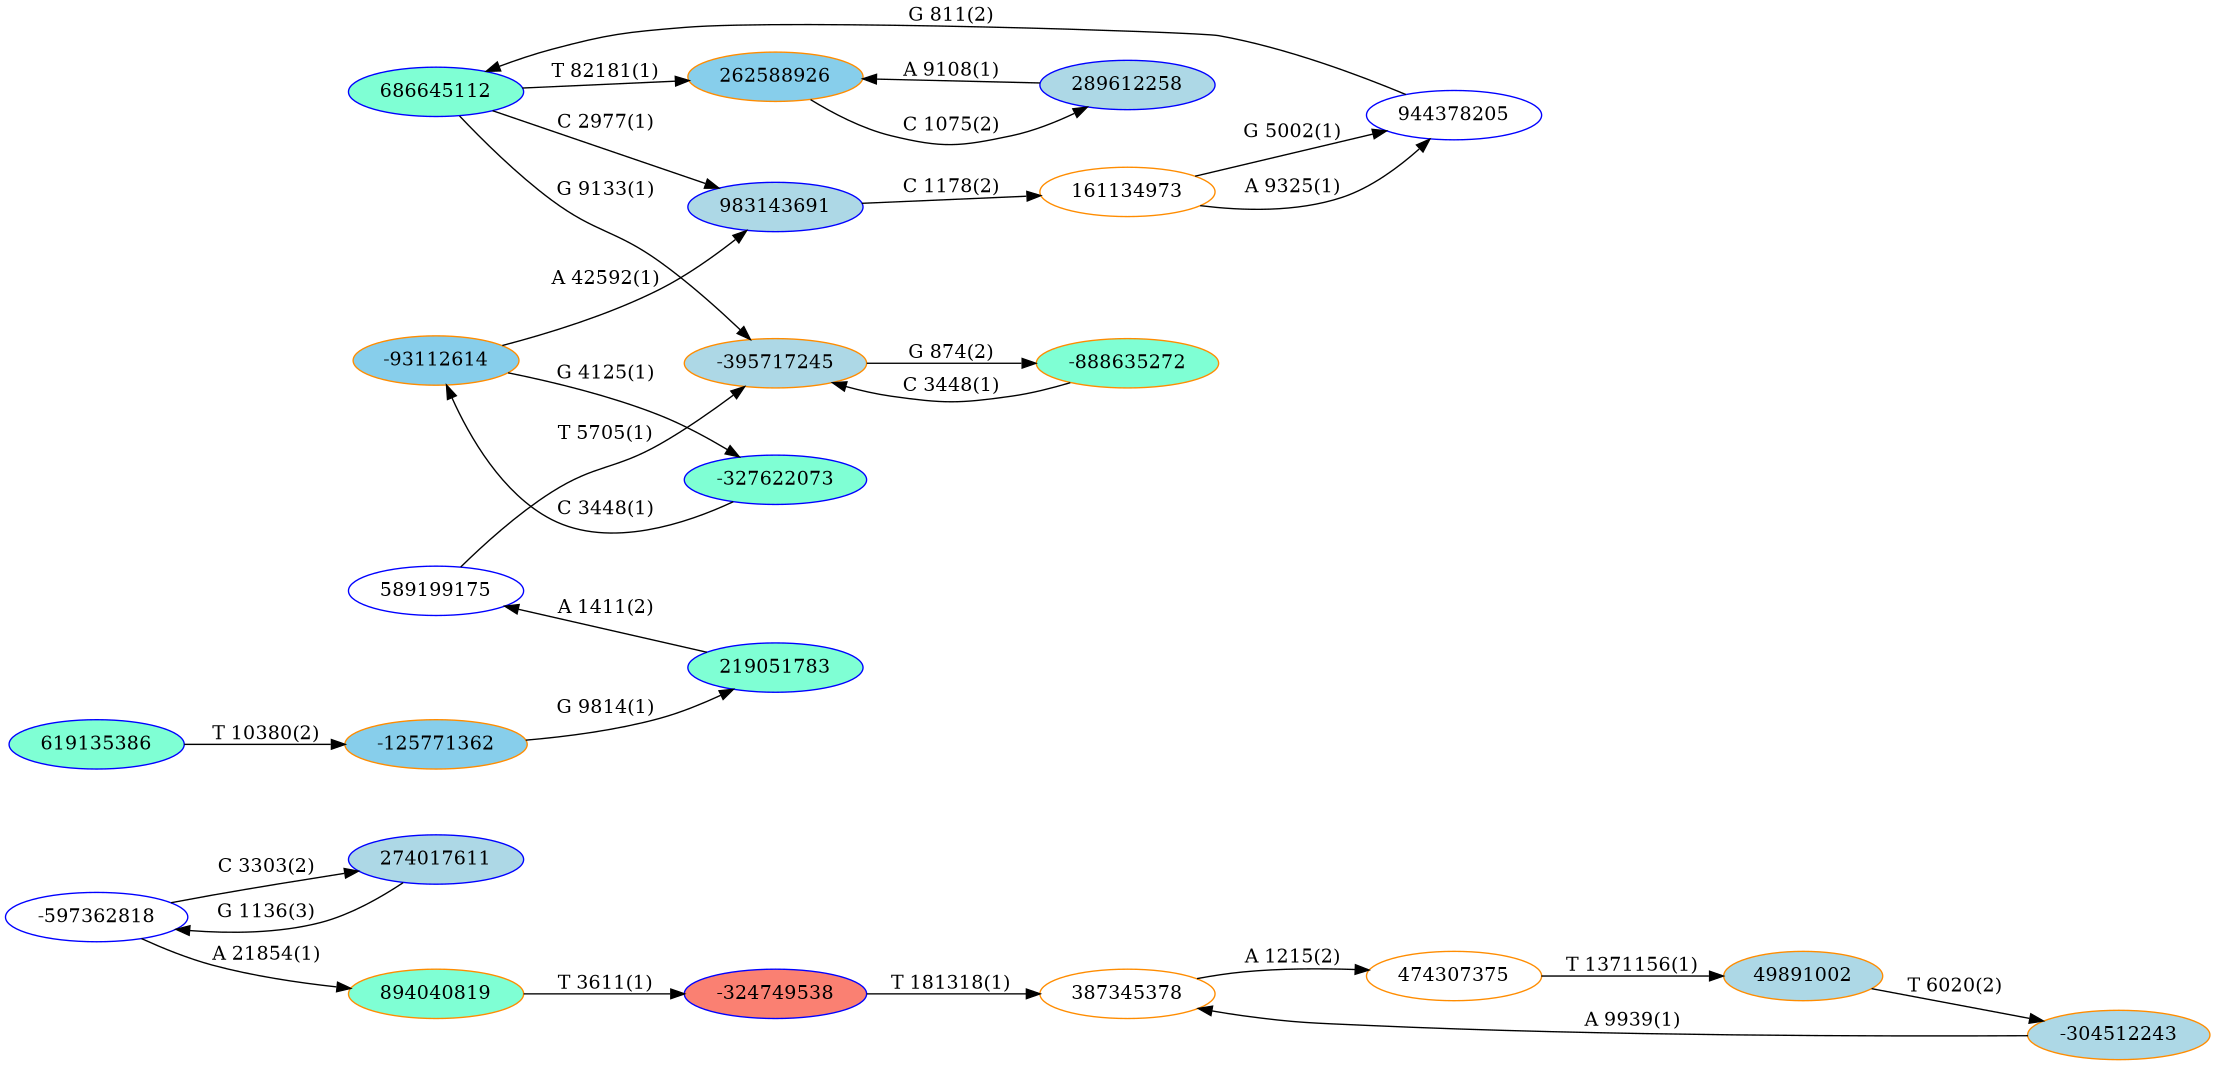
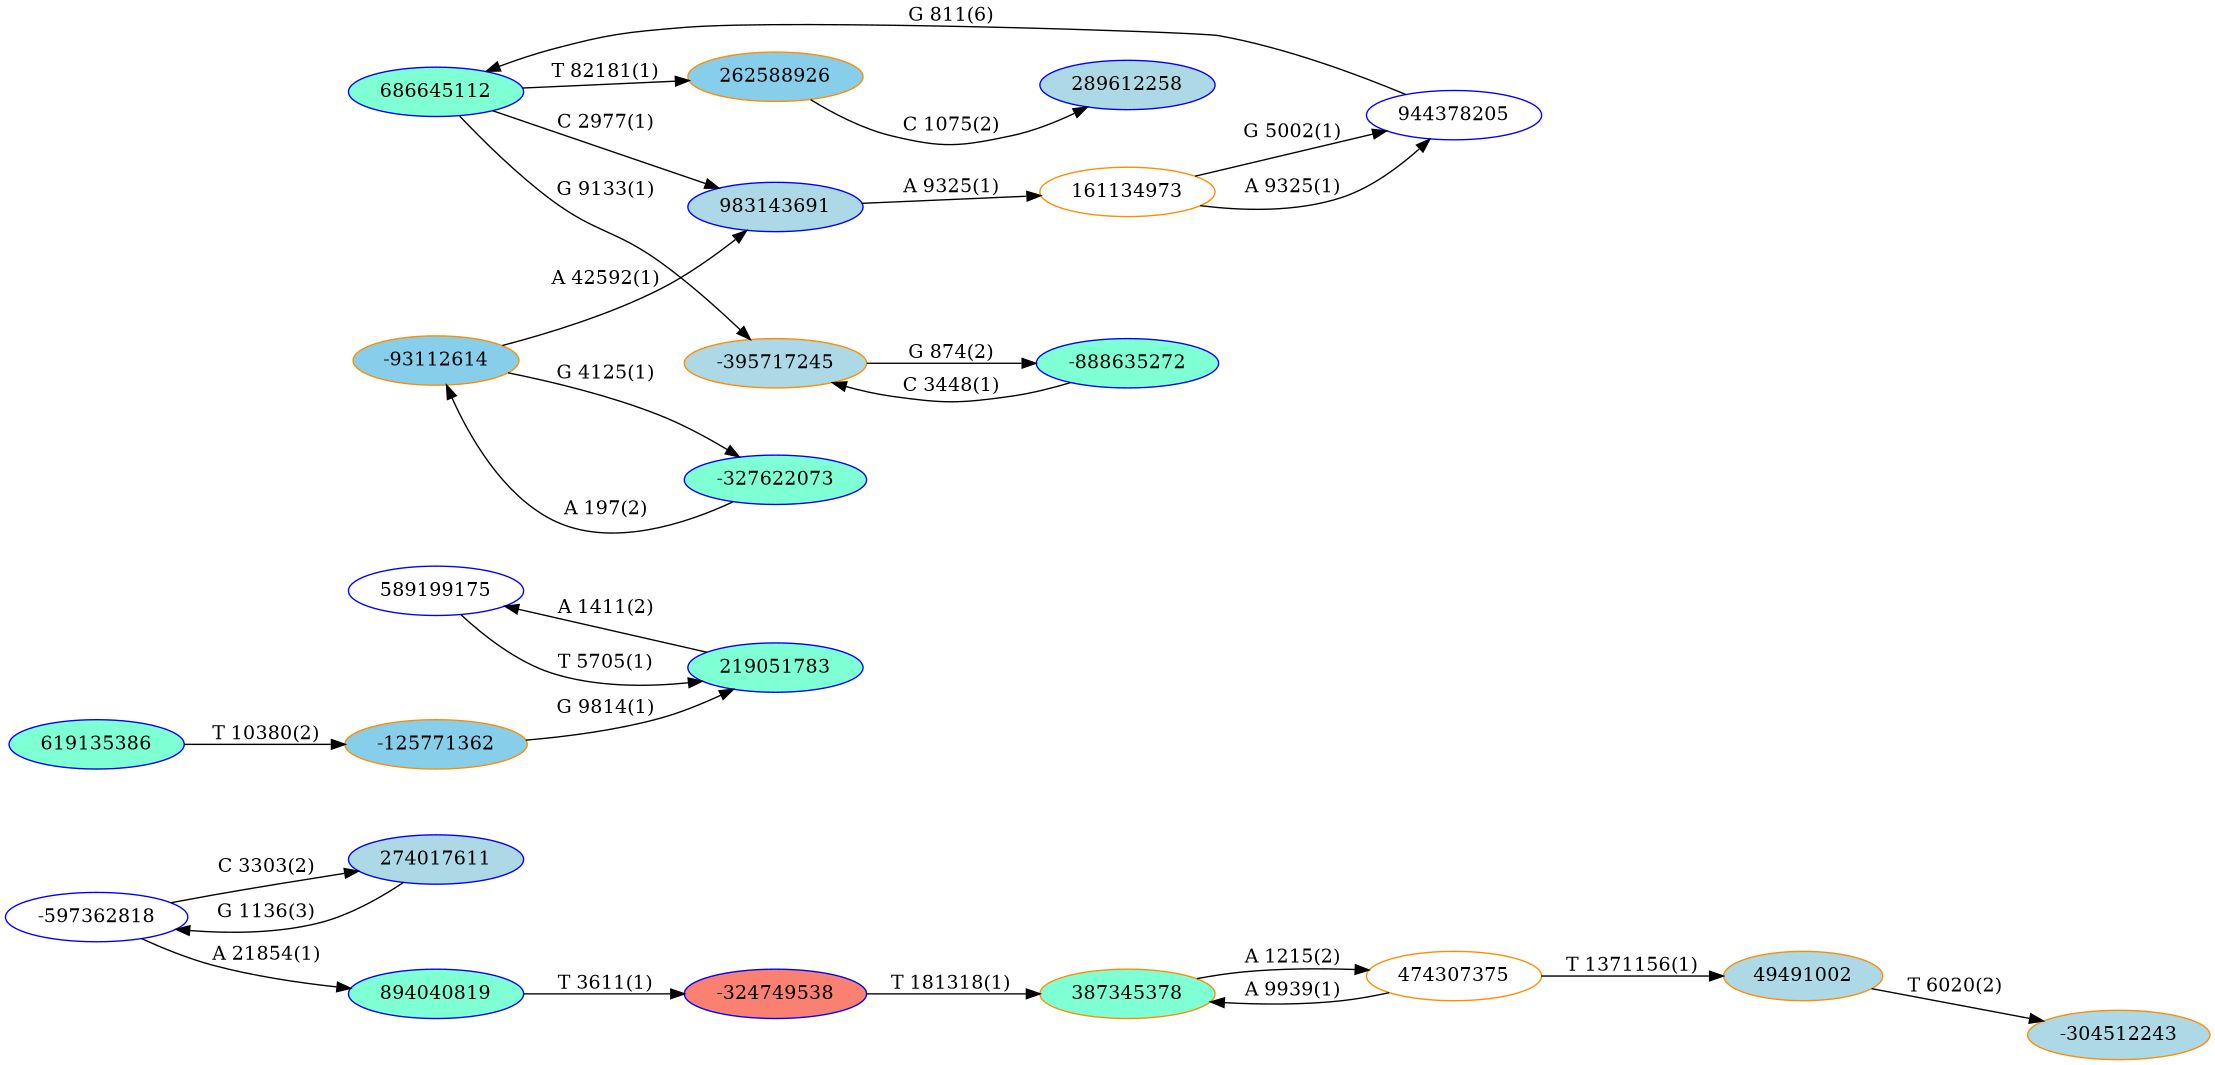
  digraph {
    nodesep=0.5
    rankdir=LR
    node [color=blue fillcolor=aquamarine style=filled]
    edge [color=black]
    -324749538 [fillcolor=salmon]
-   894040819 [color=darkorange]
-   387345378 [color=darkorange fillcolor=white]
+   894040819
+   387345378 [color=darkorange]
    474307375 [color=darkorange fillcolor=white]
-   49491002 [color=darkorange fillcolor=lightblue label=49891002]
+   49491002 [color=darkorange fillcolor=lightblue]
    -395717245 [color=darkorange fillcolor=lightblue]
-   -888635272 [color=darkorange]
+   -888635272
    274017611 [fillcolor=lightblue]
    -597362818 [fillcolor=white]
    944378205 [fillcolor=white]
    686645112
    983143691 [fillcolor=lightblue]
    262588926 [color=darkorange fillcolor=skyblue]
    161134973 [color=darkorange fillcolor=white]
    289612258 [fillcolor=lightblue]
    589199175 [fillcolor=white]
    219051783
    -125771362 [color=darkorange fillcolor=skyblue]
    619135386
    -304512243 [color=darkorange fillcolor=lightblue]
    -93112614 [color=darkorange fillcolor=skyblue]
    -327622073
    -324749538 -> 387345378 [label="T 181318(1)"]
    894040819 -> -324749538 [label="T 3611(1)"]
    387345378 -> 474307375 [label="A 1215(2)"]
-   -304512243 -> 387345378 [label="A 9939(1)"]
+   474307375 -> 387345378 [label="A 9939(1)"]
    474307375 -> 49491002 [label="T 1371156(1)"]
    49491002 -> -304512243 [label="T 6020(2)"]
    -395717245 -> -888635272 [label="G 874(2)"]
    -888635272 -> -395717245 [label="C 3448(1)"]
    274017611 -> -597362818 [label="G 1136(3)"]
    -597362818 -> 894040819 [label="A 21854(1)"]
    -597362818 -> 274017611 [label="C 3303(2)"]
-   944378205 -> 686645112 [label="G 811(2)"]
+   944378205 -> 686645112 [label="G 811(6)"]
    686645112 -> -395717245 [label="G 9133(1)"]
    686645112 -> 983143691 [label="C 2977(1)"]
    686645112 -> 262588926 [label="T 82181(1)"]
-   983143691 -> 161134973 [label="C 1178(2)"]
+   983143691 -> 161134973 [label="A 9325(1)"]
    262588926 -> 289612258 [label="C 1075(2)"]
    161134973 -> 944378205 [label="A 9325(1)"]
    161134973 -> 944378205 [label="G 5002(1)"]
-   289612258 -> 262588926 [label="A 9108(1)"]
-   589199175 -> -395717245 [label="T 5705(1)"]
+   589199175 -> 219051783 [label="T 5705(1)"]
    219051783 -> 589199175 [label="A 1411(2)"]
    -125771362 -> 219051783 [label="G 9814(1)"]
    619135386 -> -125771362 [label="T 10380(2)"]
    -93112614 -> 983143691 [label="A 42592(1)"]
    -93112614 -> -327622073 [label="G 4125(1)"]
-   -327622073 -> -93112614 [label="C 3448(1)"]
+   -327622073 -> -93112614 [label="A 197(2)"]
  }
